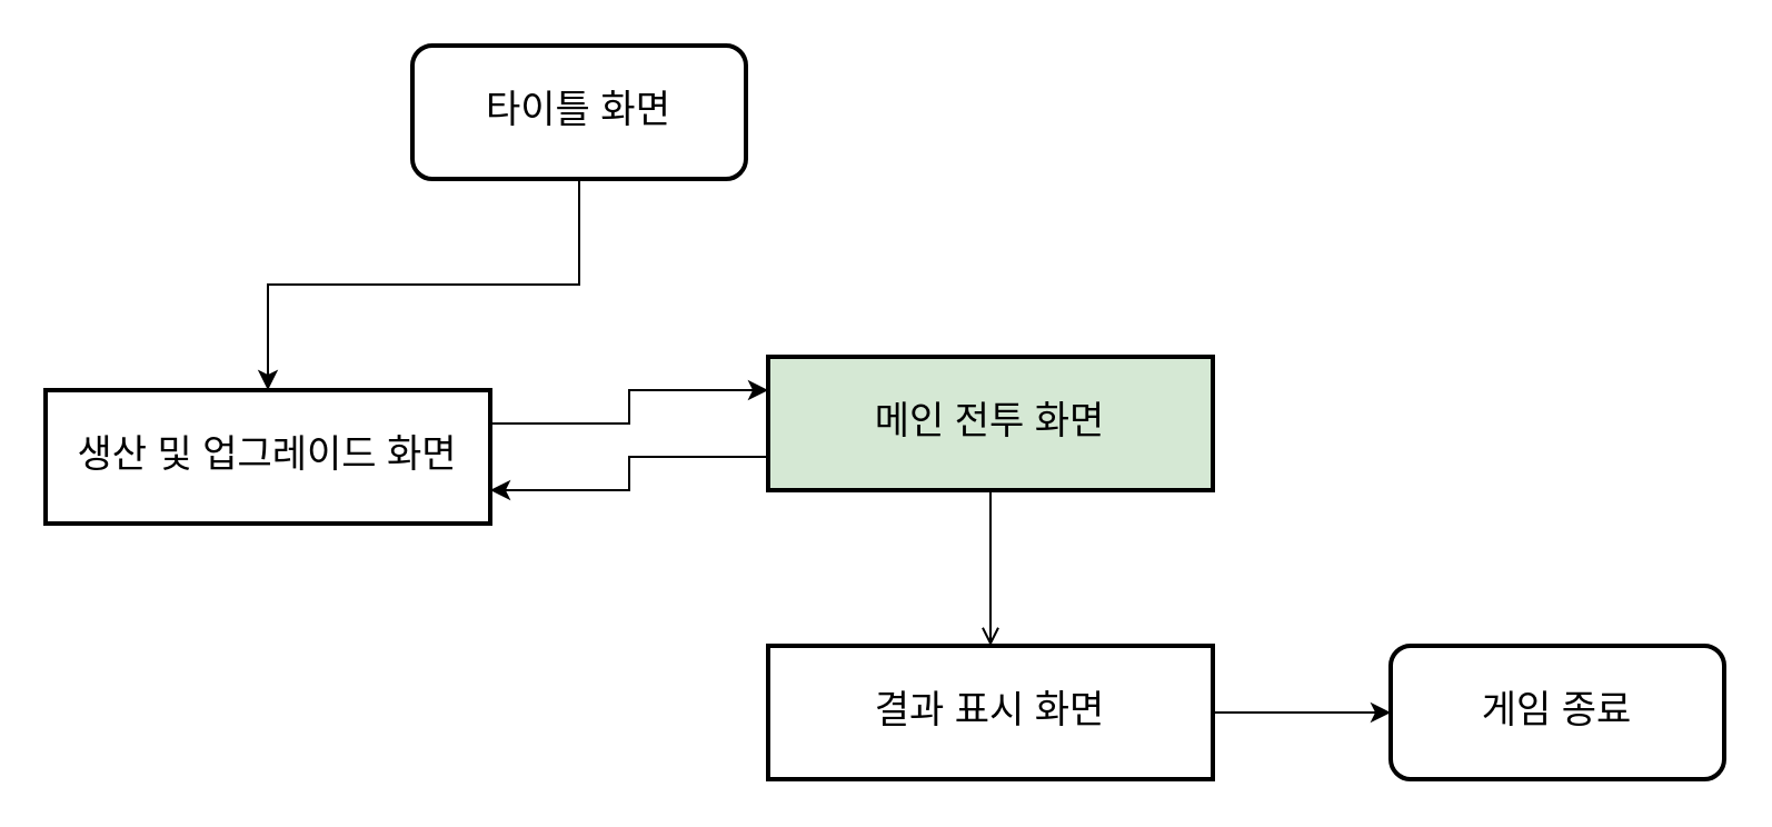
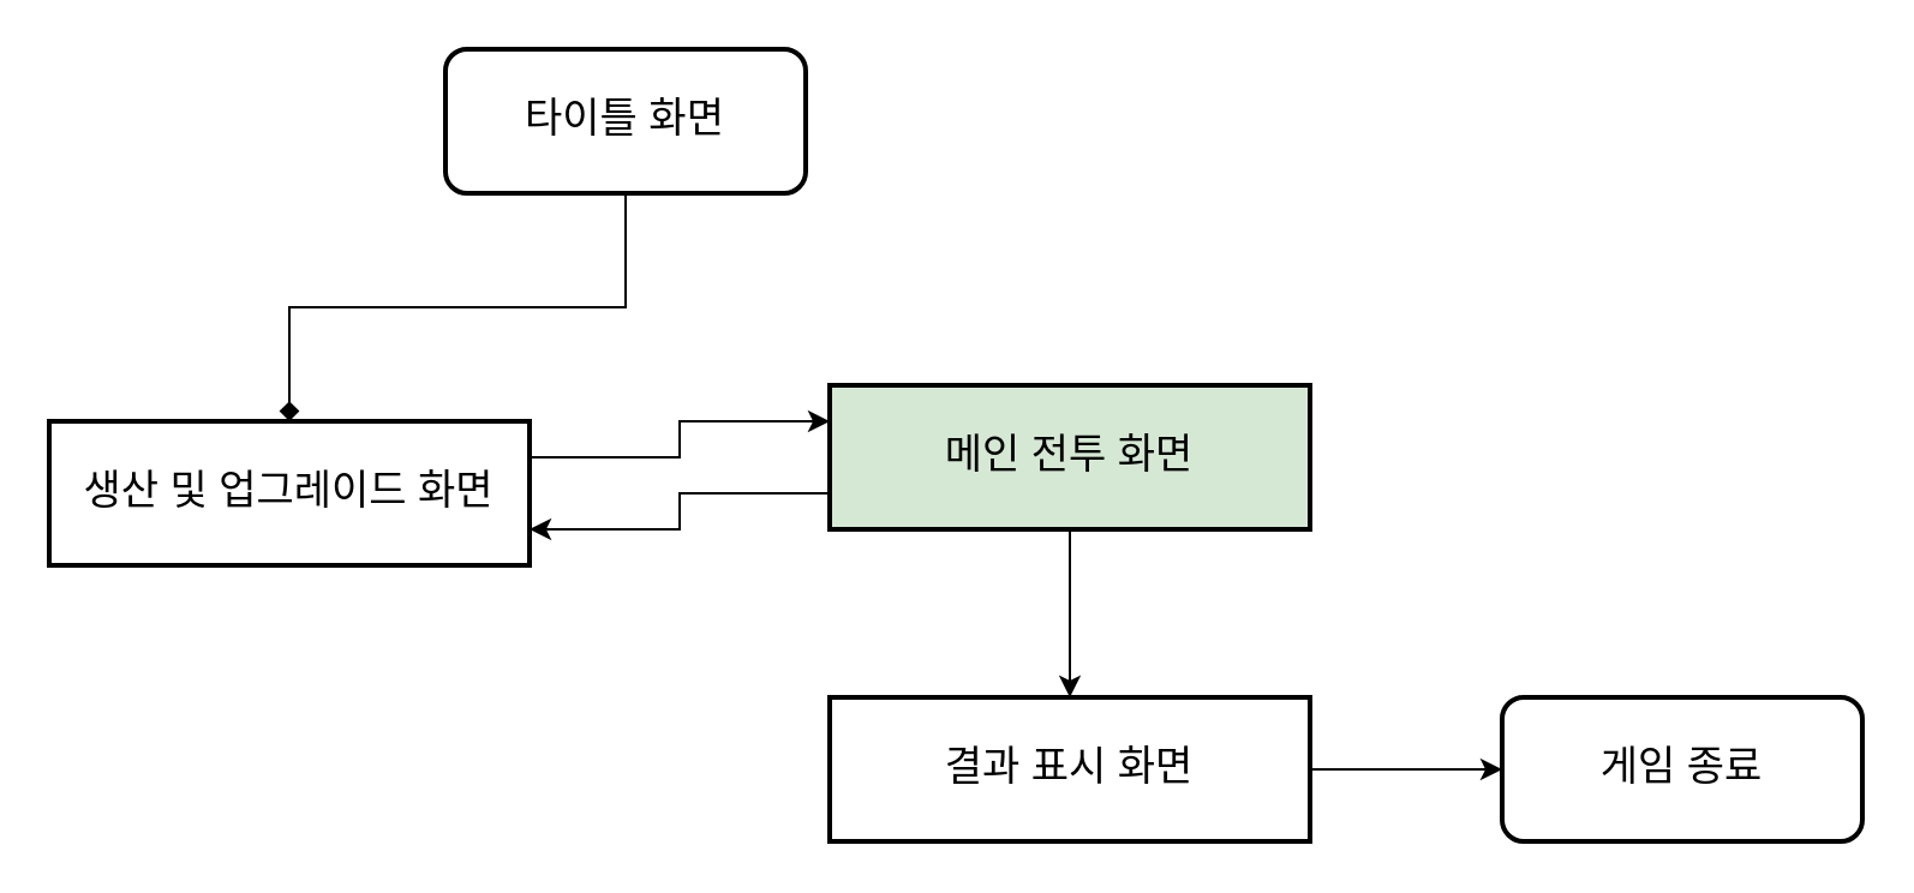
  <mxCell id="0" />
  <mxCell id="1" parent="0" />
- <mxCell id="2" style="edgeStyle=orthogonalEdgeStyle;rounded=0;orthogonalLoop=1;jettySize=auto;html=1;exitX=0.5;exitY=1;exitDx=0;exitDy=0;entryX=0.5;entryY=0;entryDx=0;entryDy=0;" edge="1" parent="1" source="3" target="5"><mxGeometry relative="1" as="geometry" /></mxCell>
+ <mxCell id="2" style="edgeStyle=orthogonalEdgeStyle;rounded=0;orthogonalLoop=1;jettySize=auto;html=1;exitX=0.5;exitY=1;exitDx=0;exitDy=0;entryX=0.5;entryY=0;entryDx=0;entryDy=0;endArrow=diamond;" edge="1" parent="1" source="3" target="5"><mxGeometry relative="1" as="geometry" /></mxCell>
  <mxCell id="3" value="&lt;font style=&quot;font-size: 17px;&quot;&gt;타이틀 화면&lt;/font&gt;" style="rounded=1;whiteSpace=wrap;html=1;strokeWidth=2;" vertex="1" parent="1"><mxGeometry x="185" y="20" width="150" height="60" as="geometry" /></mxCell>
  <mxCell id="4" style="edgeStyle=orthogonalEdgeStyle;rounded=0;orthogonalLoop=1;jettySize=auto;html=1;exitX=1;exitY=0.25;exitDx=0;exitDy=0;entryX=0;entryY=0.25;entryDx=0;entryDy=0;" edge="1" parent="1" source="5" target="8"><mxGeometry relative="1" as="geometry" /></mxCell>
  <mxCell id="5" value="&lt;font style=&quot;font-size: 17px;&quot;&gt;생산 및 업그레이드 화면&lt;/font&gt;" style="rounded=0;whiteSpace=wrap;html=1;strokeWidth=2;" vertex="1" parent="1"><mxGeometry x="20" y="175" width="200" height="60" as="geometry" /></mxCell>
- <mxCell id="6" style="edgeStyle=orthogonalEdgeStyle;rounded=0;orthogonalLoop=1;jettySize=auto;html=1;exitX=0.5;exitY=1;exitDx=0;exitDy=0;entryX=0.5;entryY=0;entryDx=0;entryDy=0;endArrow=open;" edge="1" parent="1" source="8" target="10"><mxGeometry relative="1" as="geometry" /></mxCell>
+ <mxCell id="6" style="edgeStyle=orthogonalEdgeStyle;rounded=0;orthogonalLoop=1;jettySize=auto;html=1;exitX=0.5;exitY=1;exitDx=0;exitDy=0;entryX=0.5;entryY=0;entryDx=0;entryDy=0;" edge="1" parent="1" source="8" target="10"><mxGeometry relative="1" as="geometry" /></mxCell>
  <mxCell id="7" style="edgeStyle=orthogonalEdgeStyle;rounded=0;orthogonalLoop=1;jettySize=auto;html=1;exitX=0;exitY=0.75;exitDx=0;exitDy=0;entryX=1;entryY=0.75;entryDx=0;entryDy=0;" edge="1" parent="1" source="8" target="5"><mxGeometry relative="1" as="geometry"><mxPoint x="195" y="205" as="targetPoint" /></mxGeometry></mxCell>
  <mxCell id="8" value="&lt;font style=&quot;font-size: 17px;&quot;&gt;메인 전투 화면&lt;/font&gt;" style="rounded=0;whiteSpace=wrap;html=1;strokeWidth=2;fillColor=#d5e8d4;" vertex="1" parent="1"><mxGeometry x="345" y="160" width="200" height="60" as="geometry" /></mxCell>
  <mxCell id="9" style="edgeStyle=orthogonalEdgeStyle;rounded=0;orthogonalLoop=1;jettySize=auto;html=1;exitX=1;exitY=0.5;exitDx=0;exitDy=0;entryX=0;entryY=0.5;entryDx=0;entryDy=0;" edge="1" parent="1" source="10" target="11"><mxGeometry relative="1" as="geometry" /></mxCell>
  <mxCell id="10" value="&lt;font style=&quot;font-size: 17px;&quot;&gt;결과 표시 화면&lt;/font&gt;" style="rounded=0;whiteSpace=wrap;html=1;strokeWidth=2;" vertex="1" parent="1"><mxGeometry x="345" y="290" width="200" height="60" as="geometry" /></mxCell>
  <mxCell id="11" value="&lt;font style=&quot;font-size: 17px;&quot;&gt;게임 종료&lt;/font&gt;" style="rounded=1;whiteSpace=wrap;html=1;strokeWidth=2;" vertex="1" parent="1"><mxGeometry x="625" y="290" width="150" height="60" as="geometry" /></mxCell>
  <mxCell id="12" style="edgeStyle=orthogonalEdgeStyle;rounded=0;orthogonalLoop=1;jettySize=auto;html=1;exitX=0.5;exitY=1;exitDx=0;exitDy=0;" edge="1" parent="1" source="10" target="10"><mxGeometry relative="1" as="geometry" /></mxCell>
